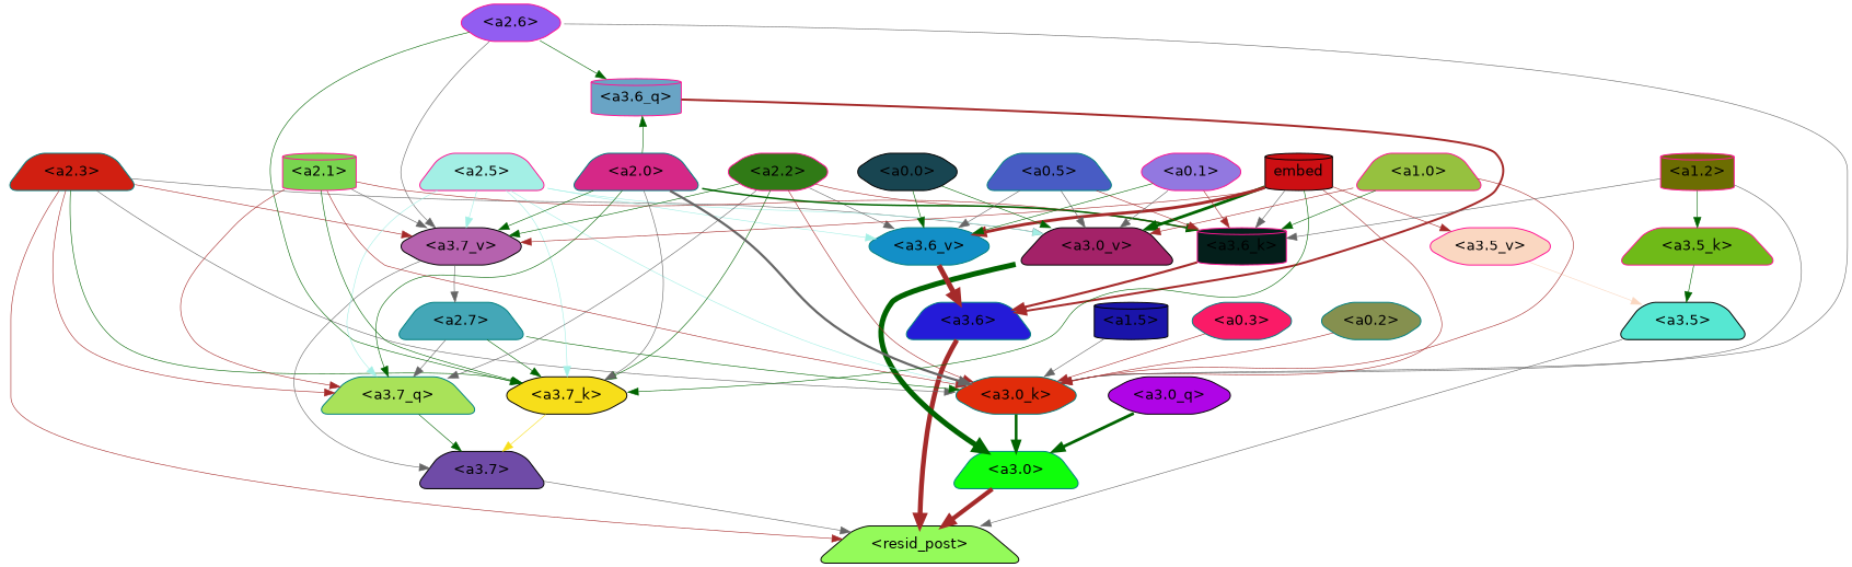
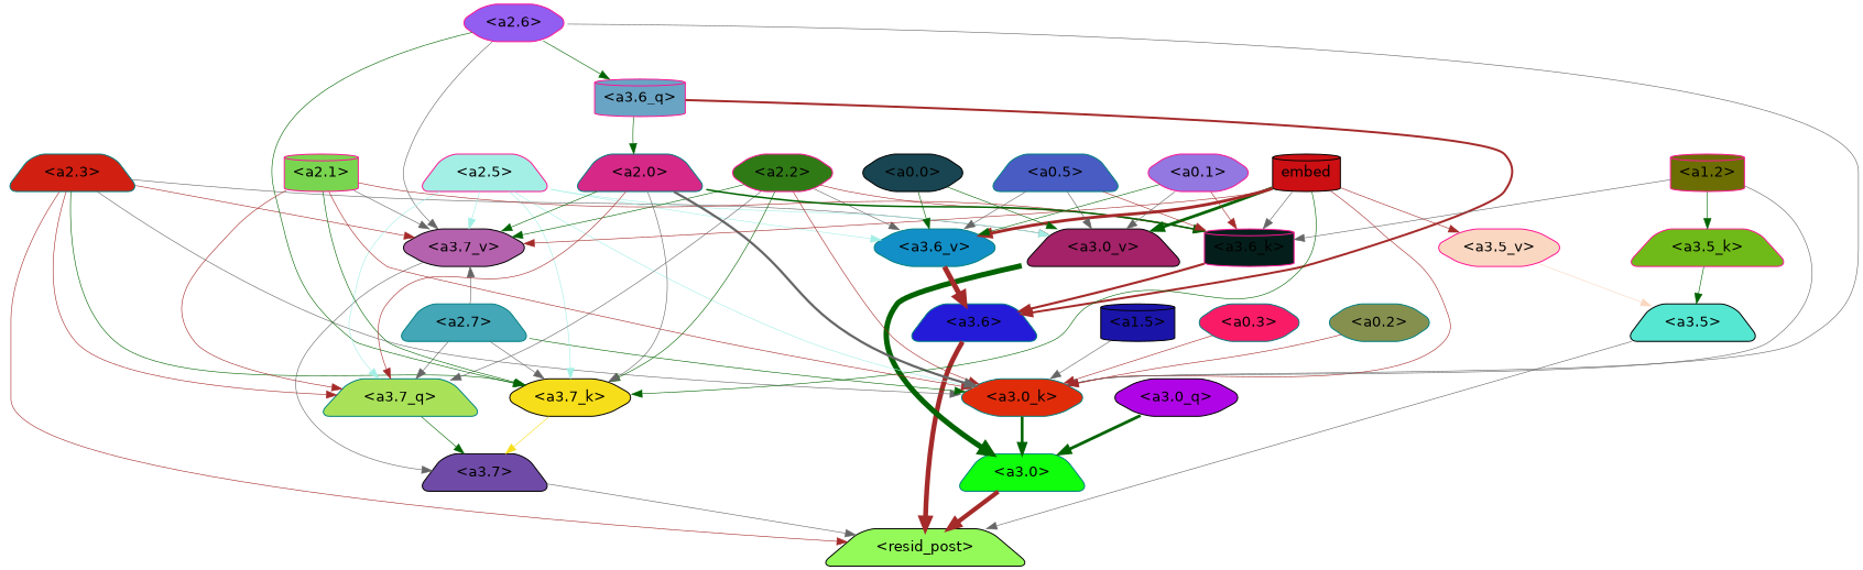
  strict digraph {
    splines=true
    node [color=teal fontname=Helvetica shape=trapezium style="filled, rounded"]
    edge [color=brown penwidth=0.6]
    "<a3.7>" [color=black fillcolor="#6f4ba7"]
    "<resid_post>" [color=black fillcolor="#94fa5a"]
    "<a3.6>" [fillcolor="#241bd8"]
    "<a3.5>" [color=black fillcolor="#56e7d2"]
    "<a3.0>" [fillcolor="#0ffe0b"]
    "<a2.3>" [fillcolor="#d11f11"]
    "<a3.7_q>" [fillcolor="#a9e259"]
    "<a3.7_k>" [color=black fillcolor="#f7de1a" shape=hexagon]
    "<a3.0_k>" [fillcolor="#e12c0a" shape=hexagon]
    "<a3.7_v>" [color=black fillcolor="#b562ae" shape=hexagon]
    "<a3.0_v>" [color=black fillcolor="#a32268"]
    "<a3.6_q>" [color=deeppink fillcolor="#69a4c5" shape=cylinder]
    "<a3.0_q>" [color=black fillcolor="#af05e6" shape=hexagon]
    "<a3.6_k>" [color=deeppink fillcolor="#041f1b" shape=cylinder]
    "<a3.5_k>" [color=deeppink fillcolor="#6fba18"]
    "<a3.6_v>" [fillcolor="#138fc7" shape=hexagon]
    "<a3.5_v>" [color=deeppink fillcolor="#fad7c1" shape=hexagon]
    "<a2.7>" [fillcolor="#44a7b7"]
    "<a2.6>" [color=deeppink fillcolor="#925df1" shape=hexagon]
    "<a2.5>" [color=deeppink fillcolor="#a3efe5"]
    "<a2.2>" [color=deeppink fillcolor="#307a16" shape=hexagon]
    "<a2.1>" [color=deeppink fillcolor="#79d54f" shape=cylinder]
    "<a2.0>" [fillcolor="#d52887"]
    embed [color=black fillcolor="#cc0f13" shape=cylinder]
    "<a1.2>" [color=deeppink fillcolor="#6c6d02" shape=cylinder]
-   "<a1.0>" [color=deeppink fillcolor="#96c13f"]
    "<a0.5>" [fillcolor="#485cc4"]
    "<a0.1>" [color=deeppink fillcolor="#9278e0" shape=hexagon]
    "<a1.5>" [color=black fillcolor="#1a14a9" shape=cylinder]
    "<a0.3>" [fillcolor="#fa1b67" shape=hexagon]
    "<a0.2>" [fillcolor="#85904f" shape=hexagon]
    "<a0.0>" [color=black fillcolor="#184551" shape=hexagon]
    "<a3.7>" -> "<resid_post>" [color=gray40]
    "<a3.6>" -> "<resid_post>" [penwidth=4.6696330308914185]
    "<a3.5>" -> "<resid_post>" [color=gray40]
    "<a3.0>" -> "<resid_post>" [penwidth=4.282557368278503]
    "<a2.3>" -> "<resid_post>"
    "<a2.3>" -> "<a3.7_q>"
    "<a2.3>" -> "<a3.7_k>" [color=darkgreen]
    "<a2.3>" -> "<a3.0_k>" [color=gray40]
    "<a2.3>" -> "<a3.7_v>"
    "<a2.3>" -> "<a3.0_v>" [color=gray40]
    "<a3.7_q>" -> "<a3.7>" [color=darkgreen]
    "<a3.7_k>" -> "<a3.7>" [color="#f7de1a"]
    "<a3.0_k>" -> "<a3.0>" [color=darkgreen penwidth=2.6274144649505615]
    "<a3.7_v>" -> "<a3.7>" [color=gray40]
    "<a3.0_v>" -> "<a3.0>" [color=darkgreen penwidth=5.188832879066467]
    "<a3.6_q>" -> "<a3.6>" [penwidth=2.03758105635643]
    "<a3.0_q>" -> "<a3.0>" [color=darkgreen penwidth=2.8638100624084473]
    "<a3.6_k>" -> "<a3.6>" [penwidth=2.174198240041733]
    "<a3.5_k>" -> "<a3.5>" [color=darkgreen]
    "<a3.6_v>" -> "<a3.6>" [penwidth=5.002329230308533]
    "<a3.5_v>" -> "<a3.5>" [color="#fad7c1"]
    "<a2.7>" -> "<a3.7_q>" [color=gray40]
-   "<a2.7>" -> "<a3.7_k>" [color=darkgreen]
+   "<a2.7>" -> "<a3.7_k>" [color=gray40]
    "<a2.7>" -> "<a3.0_k>" [color=darkgreen]
-   "<a3.7_v>" -> "<a2.7>" [color=gray40]
+   "<a2.7>" -> "<a3.7_v>" [color=gray40]
    "<a2.6>" -> "<a3.7_k>" [color=darkgreen]
    "<a2.6>" -> "<a3.0_k>" [color=gray40]
    "<a2.6>" -> "<a3.7_v>" [color=gray40]
    "<a2.6>" -> "<a3.6_q>" [color=darkgreen]
    "<a2.5>" -> "<a3.7_q>" [color="#a3efe5"]
    "<a2.5>" -> "<a3.7_k>" [color="#a3efe5"]
    "<a2.5>" -> "<a3.0_k>" [color="#a3efe5"]
    "<a2.5>" -> "<a3.7_v>" [color="#a3efe5"]
    "<a2.5>" -> "<a3.0_v>" [color="#a3efe5"]
    "<a2.5>" -> "<a3.6_v>" [color="#a3efe5"]
    "<a2.2>" -> "<a3.7_q>" [color=gray40]
    "<a2.2>" -> "<a3.7_k>" [color=darkgreen]
    "<a2.2>" -> "<a3.0_k>"
    "<a2.2>" -> "<a3.7_v>" [color=darkgreen]
    "<a2.2>" -> "<a3.6_k>"
    "<a2.2>" -> "<a3.6_v>" [color=gray40]
    "<a2.1>" -> "<a3.7_q>"
    "<a2.1>" -> "<a3.7_k>" [color=darkgreen]
    "<a2.1>" -> "<a3.0_k>"
    "<a2.1>" -> "<a3.7_v>" [color=gray40]
    "<a2.1>" -> "<a3.6_k>"
-   "<a2.0>" -> "<a3.7_q>" [color=darkgreen]
+   "<a2.0>" -> "<a3.7_q>"
    "<a2.0>" -> "<a3.7_k>" [color=gray40]
    "<a2.0>" -> "<a3.0_k>" [color=gray40 penwidth=2.270527422428131]
    "<a2.0>" -> "<a3.7_v>" [color=darkgreen]
-   "<a2.0>" -> "<a3.6_q>" [color=darkgreen]
+   "<a3.6_q>" -> "<a2.0>" [color=darkgreen]
    "<a2.0>" -> "<a3.6_k>" [color=darkgreen penwidth=1.5568191409111023]
    embed -> "<a3.7_k>" [color=darkgreen]
    embed -> "<a3.0_k>"
    embed -> "<a3.7_v>"
    embed -> "<a3.0_v>" [color=darkgreen penwidth=2.8686431646347046]
    embed -> "<a3.6_k>" [color=gray40]
    embed -> "<a3.6_v>" [penwidth=2.9588699340820312]
    embed -> "<a3.5_v>"
    "<a1.2>" -> "<a3.0_k>" [color=gray40]
    "<a1.2>" -> "<a3.6_k>" [color=gray40]
    "<a1.2>" -> "<a3.5_k>" [color=darkgreen]
-   "<a1.0>" -> "<a3.0_k>"
-   "<a1.0>" -> "<a3.0_v>"
-   "<a1.0>" -> "<a3.6_k>" [color=darkgreen]
    "<a0.5>" -> "<a3.0_v>" [color=gray40 penwidth=0.6421224474906921]
    "<a0.5>" -> "<a3.6_k>"
    "<a0.5>" -> "<a3.6_v>" [color=gray40]
    "<a0.1>" -> "<a3.0_v>" [color=gray40]
    "<a0.1>" -> "<a3.6_k>"
    "<a0.1>" -> "<a3.6_v>" [color=darkgreen]
    "<a1.5>" -> "<a3.0_k>" [color=gray40]
    "<a0.3>" -> "<a3.0_k>"
    "<a0.2>" -> "<a3.0_k>"
    "<a0.0>" -> "<a3.0_v>" [color=darkgreen]
    "<a0.0>" -> "<a3.6_v>" [color=darkgreen]
  }
